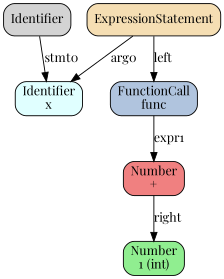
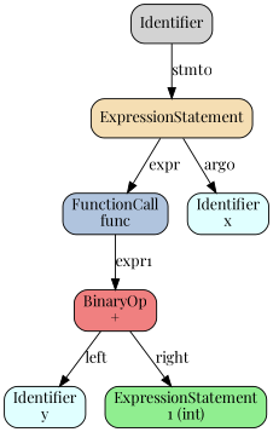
  digraph {
    fontname="Playfair Display"
    rankdir=TB
    node [fillcolor=lightcyan fontname="Playfair Display" shape=rectangle style="rounded,filled"]
    edge [fontname="Playfair Display"]
    n1 [fillcolor=lightgray label=Identifier]
    n2 [fillcolor=wheat label=ExpressionStatement]
    n3 [fillcolor=lightsteelblue label="FunctionCall\nfunc"]
    n4 [label="Identifier\nx"]
-   n5 [fillcolor=lightcoral label="Number\n+"]
-   n7 [fillcolor=lightgreen label="Number\n1 (int)"]
-   n1 -> n4 [label=stmt0]
-   n2 -> n3 [label=left]
+   n5 [fillcolor=lightcoral label="BinaryOp\n+"]
+   n6 [label="Identifier\ny"]
+   n7 [fillcolor=lightgreen label="ExpressionStatement\n1 (int)"]
+   n1 -> n2 [label=stmt0]
+   n2 -> n3 [label=expr]
    n2 -> n4 [label=arg0]
    n3 -> n5 [label=expr1]
+   n5 -> n6 [label=left]
    n5 -> n7 [label=right]
  }
